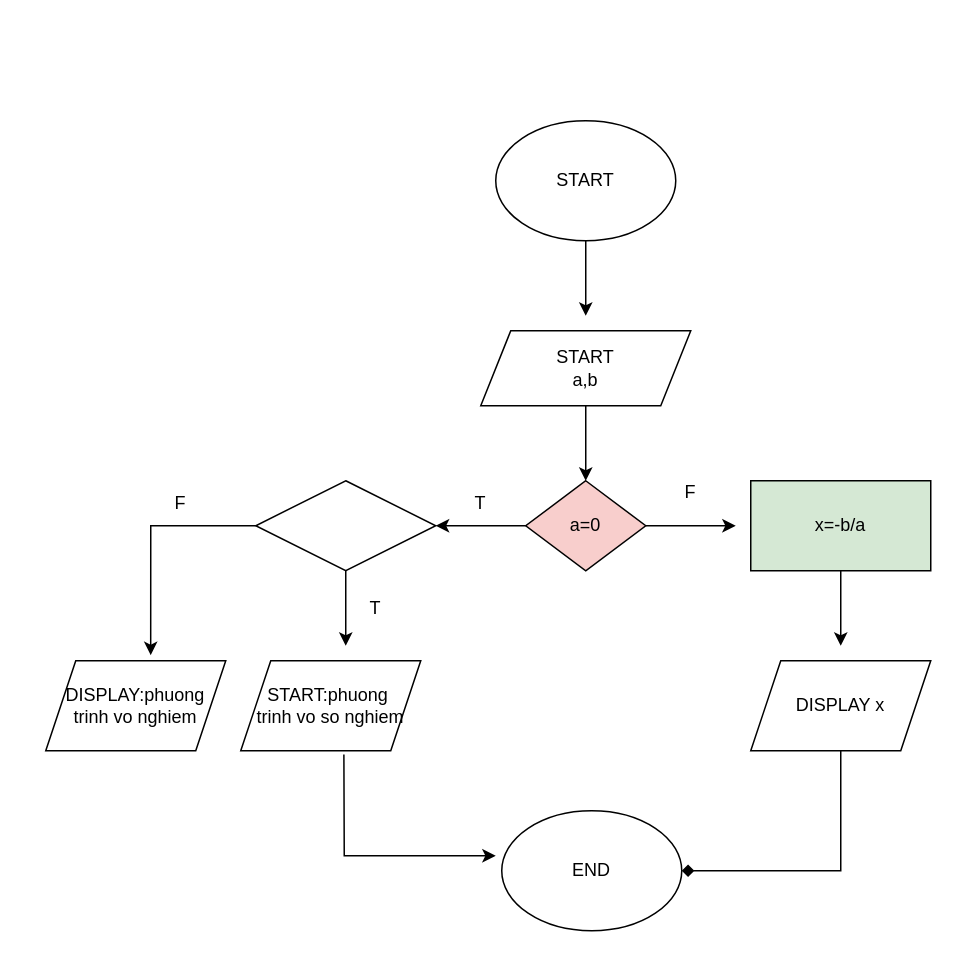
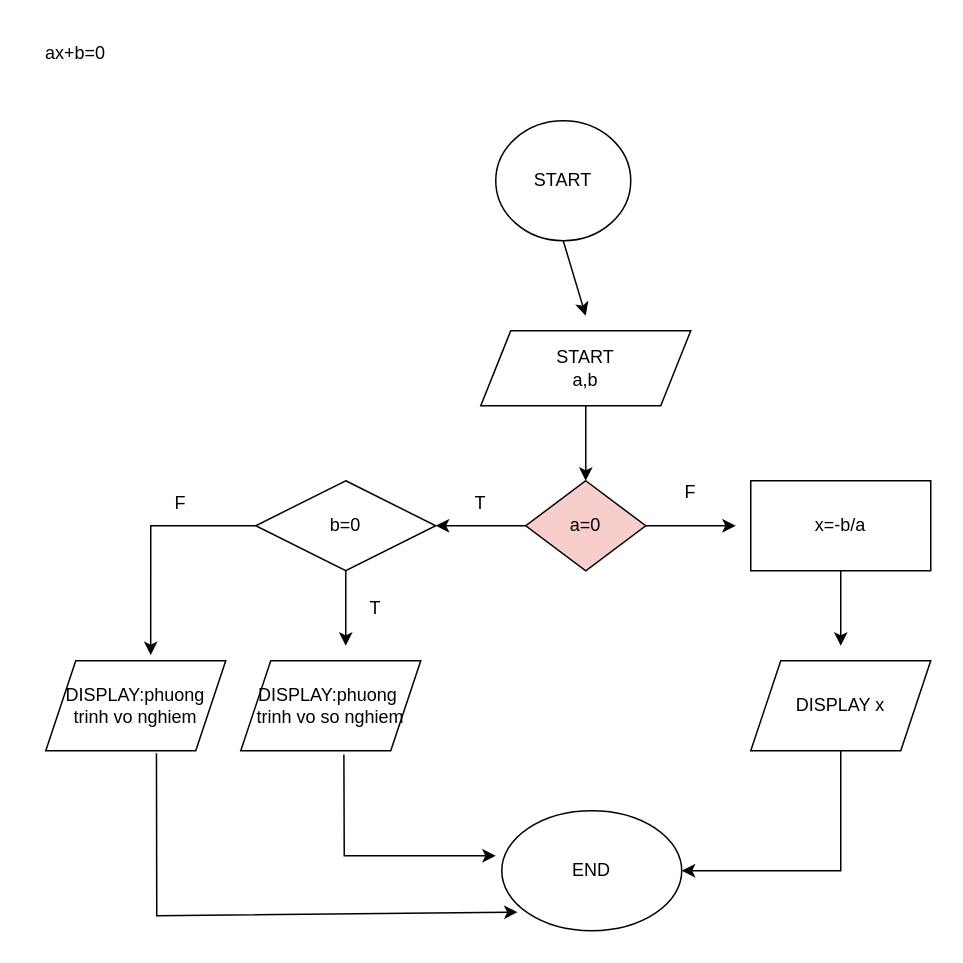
  <mxCell id="0" />
  <mxCell id="1" parent="0" />
- <mxCell id="2" value="START" style="ellipse;whiteSpace=wrap;html=1;" vertex="1" parent="1"><mxGeometry x="330" y="80" width="120" height="80" as="geometry" /></mxCell>
+ <mxCell id="2" value="START" style="ellipse;whiteSpace=wrap;html=1;" vertex="1" parent="1"><mxGeometry x="330" y="80" width="90" height="80" as="geometry" /></mxCell>
+ <mxCell id="3" value="ax+b=0" style="text;html=1;align=center;verticalAlign=middle;whiteSpace=wrap;rounded=0;" vertex="1" parent="1"><mxGeometry x="20" y="20" width="60" height="30" as="geometry" /></mxCell>
  <mxCell id="4" value="" style="endArrow=classic;html=1;rounded=0;exitX=0.5;exitY=1;exitDx=0;exitDy=0;" edge="1" parent="1" source="2"><mxGeometry width="50" height="50" relative="1" as="geometry"><mxPoint x="370" y="280" as="sourcePoint" /><mxPoint x="390" y="210" as="targetPoint" /></mxGeometry></mxCell>
  <mxCell id="5" style="edgeStyle=orthogonalEdgeStyle;rounded=0;orthogonalLoop=1;jettySize=auto;html=1;entryX=0.5;entryY=0;entryDx=0;entryDy=0;" edge="1" parent="1" source="6" target="10"><mxGeometry relative="1" as="geometry"><mxPoint x="390" y="320" as="targetPoint" /></mxGeometry></mxCell>
  <mxCell id="6" value="" style="shape=parallelogram;perimeter=parallelogramPerimeter;whiteSpace=wrap;html=1;fixedSize=1;" vertex="1" parent="1"><mxGeometry x="320" y="220" width="140" height="50" as="geometry" /></mxCell>
  <mxCell id="7" value="START a,b" style="text;html=1;align=center;verticalAlign=middle;whiteSpace=wrap;rounded=0;" vertex="1" parent="1"><mxGeometry x="360" y="230" width="60" height="30" as="geometry" /></mxCell>
  <mxCell id="8" style="edgeStyle=orthogonalEdgeStyle;rounded=0;orthogonalLoop=1;jettySize=auto;html=1;" edge="1" parent="1" source="10"><mxGeometry relative="1" as="geometry"><mxPoint x="490" y="350" as="targetPoint" /></mxGeometry></mxCell>
  <mxCell id="9" style="edgeStyle=orthogonalEdgeStyle;rounded=0;orthogonalLoop=1;jettySize=auto;html=1;" edge="1" parent="1" source="10"><mxGeometry relative="1" as="geometry"><mxPoint x="290" y="350" as="targetPoint" /></mxGeometry></mxCell>
  <mxCell id="10" value="a=0" style="rhombus;whiteSpace=wrap;html=1;fillColor=#f8cecc;" vertex="1" parent="1"><mxGeometry x="350" y="320" width="80" height="60" as="geometry" /></mxCell>
  <mxCell id="11" value="F&lt;div&gt;&lt;br&gt;&lt;/div&gt;" style="text;html=1;align=center;verticalAlign=middle;whiteSpace=wrap;rounded=0;" vertex="1" parent="1"><mxGeometry x="430" y="320" width="60" height="30" as="geometry" /></mxCell>
  <mxCell id="12" style="edgeStyle=orthogonalEdgeStyle;rounded=0;orthogonalLoop=1;jettySize=auto;html=1;" edge="1" parent="1" source="13"><mxGeometry relative="1" as="geometry"><mxPoint x="560" y="430" as="targetPoint" /></mxGeometry></mxCell>
- <mxCell id="13" value="x=-b/a" style="rounded=0;whiteSpace=wrap;html=1;fillColor=#d5e8d4;" vertex="1" parent="1"><mxGeometry x="500" y="320" width="120" height="60" as="geometry" /></mxCell>
+ <mxCell id="13" value="x=-b/a" style="rounded=0;whiteSpace=wrap;html=1;" vertex="1" parent="1"><mxGeometry x="500" y="320" width="120" height="60" as="geometry" /></mxCell>
  <mxCell id="14" value="DISPLAY x" style="shape=parallelogram;perimeter=parallelogramPerimeter;whiteSpace=wrap;html=1;fixedSize=1;" vertex="1" parent="1"><mxGeometry x="500" y="440" width="120" height="60" as="geometry" /></mxCell>
  <mxCell id="15" value="T" style="text;html=1;align=center;verticalAlign=middle;whiteSpace=wrap;rounded=0;" vertex="1" parent="1"><mxGeometry x="290" y="320" width="60" height="30" as="geometry" /></mxCell>
  <mxCell id="16" style="edgeStyle=orthogonalEdgeStyle;rounded=0;orthogonalLoop=1;jettySize=auto;html=1;" edge="1" parent="1" source="17"><mxGeometry relative="1" as="geometry"><mxPoint x="230" y="430" as="targetPoint" /></mxGeometry></mxCell>
  <mxCell id="17" value="" style="rhombus;whiteSpace=wrap;html=1;" vertex="1" parent="1"><mxGeometry x="170" y="320" width="120" height="60" as="geometry" /></mxCell>
+ <mxCell id="18" value="b=0" style="text;html=1;align=center;verticalAlign=middle;whiteSpace=wrap;rounded=0;" vertex="1" parent="1"><mxGeometry x="200" y="335" width="60" height="30" as="geometry" /></mxCell>
  <mxCell id="19" value="T" style="text;html=1;align=center;verticalAlign=middle;whiteSpace=wrap;rounded=0;" vertex="1" parent="1"><mxGeometry x="220" y="390" width="60" height="30" as="geometry" /></mxCell>
- <mxCell id="20" value="START:phuong&amp;nbsp;&lt;div&gt;trinh vo so nghiem&lt;/div&gt;" style="shape=parallelogram;perimeter=parallelogramPerimeter;whiteSpace=wrap;html=1;fixedSize=1;" vertex="1" parent="1"><mxGeometry x="160" y="440" width="120" height="60" as="geometry" /></mxCell>
+ <mxCell id="20" value="DISPLAY:phuong&amp;nbsp;&lt;div&gt;trinh vo so nghiem&lt;/div&gt;" style="shape=parallelogram;perimeter=parallelogramPerimeter;whiteSpace=wrap;html=1;fixedSize=1;" vertex="1" parent="1"><mxGeometry x="160" y="440" width="120" height="60" as="geometry" /></mxCell>
  <mxCell id="21" value="DISPLAY:phuong trinh vo nghiem" style="shape=parallelogram;perimeter=parallelogramPerimeter;whiteSpace=wrap;html=1;fixedSize=1;" vertex="1" parent="1"><mxGeometry x="30" y="440" width="120" height="60" as="geometry" /></mxCell>
  <mxCell id="22" value="" style="endArrow=classic;html=1;rounded=0;exitX=0;exitY=0.5;exitDx=0;exitDy=0;entryX=0.583;entryY=-0.062;entryDx=0;entryDy=0;entryPerimeter=0;" edge="1" parent="1" source="17" target="21"><mxGeometry width="50" height="50" relative="1" as="geometry"><mxPoint x="70" y="390" as="sourcePoint" /><mxPoint x="110" y="410" as="targetPoint" /><Array as="points"><mxPoint x="100" y="350" /></Array></mxGeometry></mxCell>
  <mxCell id="23" value="END" style="ellipse;whiteSpace=wrap;html=1;" vertex="1" parent="1"><mxGeometry x="334" y="540" width="120" height="80" as="geometry" /></mxCell>
  <mxCell id="24" value="" style="endArrow=classic;html=1;rounded=0;exitX=0.573;exitY=1.041;exitDx=0;exitDy=0;exitPerimeter=0;" edge="1" parent="1" source="20"><mxGeometry width="50" height="50" relative="1" as="geometry"><mxPoint x="230" y="630" as="sourcePoint" /><mxPoint x="330" y="570" as="targetPoint" /><Array as="points"><mxPoint x="229" y="570" /></Array></mxGeometry></mxCell>
- <mxCell id="26" value="" style="endArrow=diamond;html=1;rounded=0;exitX=0.5;exitY=1;exitDx=0;exitDy=0;entryX=1;entryY=0.5;entryDx=0;entryDy=0;" edge="1" parent="1" source="14" target="23"><mxGeometry width="50" height="50" relative="1" as="geometry"><mxPoint x="454" y="630" as="sourcePoint" /><mxPoint x="524.711" y="580" as="targetPoint" /><Array as="points"><mxPoint x="560" y="580" /></Array></mxGeometry></mxCell>
+ <mxCell id="25" value="" style="endArrow=classic;html=1;rounded=0;exitX=0.615;exitY=1.029;exitDx=0;exitDy=0;exitPerimeter=0;entryX=0.088;entryY=0.845;entryDx=0;entryDy=0;entryPerimeter=0;" edge="1" parent="1" source="21" target="23"><mxGeometry width="50" height="50" relative="1" as="geometry"><mxPoint x="80" y="640" as="sourcePoint" /><mxPoint x="260" y="670" as="targetPoint" /><Array as="points"><mxPoint x="104" y="610" /></Array></mxGeometry></mxCell>
+ <mxCell id="26" value="" style="endArrow=classic;html=1;rounded=0;exitX=0.5;exitY=1;exitDx=0;exitDy=0;entryX=1;entryY=0.5;entryDx=0;entryDy=0;" edge="1" parent="1" source="14" target="23"><mxGeometry width="50" height="50" relative="1" as="geometry"><mxPoint x="454" y="630" as="sourcePoint" /><mxPoint x="524.711" y="580" as="targetPoint" /><Array as="points"><mxPoint x="560" y="580" /></Array></mxGeometry></mxCell>
  <mxCell id="27" value="F" style="text;html=1;align=center;verticalAlign=middle;whiteSpace=wrap;rounded=0;" vertex="1" parent="1"><mxGeometry x="90" y="320" width="60" height="30" as="geometry" /></mxCell>
